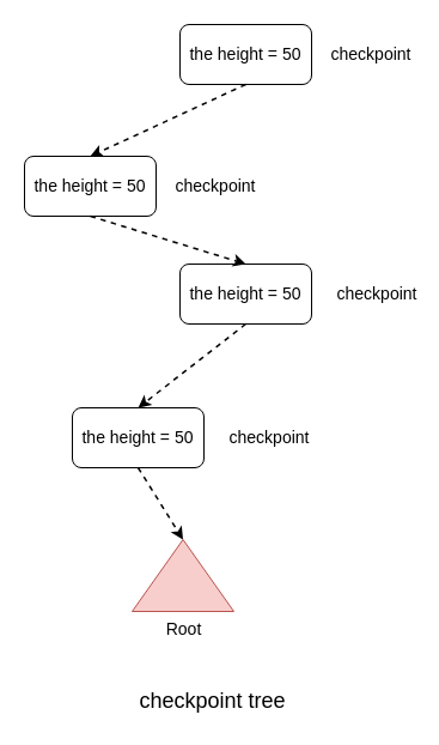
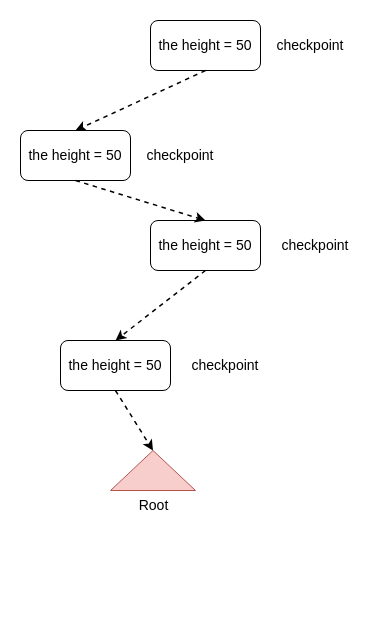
  <mxCell id="0" />
  <mxCell id="1" parent="0" />
  <mxCell id="2" value="&lt;font style=&quot;user-select: auto; font-size: 14px;&quot;&gt;the height = 50&lt;/font&gt;" style="rounded=1;whiteSpace=wrap;html=1;" vertex="1" parent="1"><mxGeometry x="60" y="340" width="110" height="50" as="geometry" /></mxCell>
  <mxCell id="3" value="&lt;font style=&quot;user-select: auto; font-size: 14px;&quot;&gt;the height = 50&lt;/font&gt;" style="rounded=1;whiteSpace=wrap;html=1;" vertex="1" parent="1"><mxGeometry x="150" y="220" width="110" height="50" as="geometry" /></mxCell>
  <mxCell id="4" value="&lt;font style=&quot;user-select: auto; font-size: 14px;&quot;&gt;the height = 50&lt;/font&gt;" style="rounded=1;whiteSpace=wrap;html=1;" vertex="1" parent="1"><mxGeometry x="20" y="130" width="110" height="50" as="geometry" /></mxCell>
  <mxCell id="5" value="&lt;font style=&quot;user-select: auto; font-size: 14px;&quot;&gt;the height = 50&lt;/font&gt;" style="rounded=1;whiteSpace=wrap;html=1;" vertex="1" parent="1"><mxGeometry x="150" y="20" width="110" height="50" as="geometry" /></mxCell>
- <mxCell id="6" value="Root" style="verticalLabelPosition=bottom;verticalAlign=top;html=1;shape=mxgraph.basic.acute_triangle;dx=0.5;fontSize=14;fillColor=#f8cecc;strokeColor=#b85450;" vertex="1" parent="1"><mxGeometry x="110" y="450" width="85" height="60" as="geometry" /></mxCell>
+ <mxCell id="6" value="Root" style="verticalLabelPosition=bottom;verticalAlign=top;html=1;shape=mxgraph.basic.acute_triangle;dx=0.5;fontSize=14;fillColor=#f8cecc;strokeColor=#b85450;" vertex="1" parent="1"><mxGeometry x="110" y="450" width="85" height="40" as="geometry" /></mxCell>
  <mxCell id="7" value="" style="endArrow=classic;html=1;rounded=0;fontSize=14;strokeWidth=1.5;entryX=0;entryY=0;entryDx=42.5;entryDy=0;dashed=1;entryPerimeter=0;exitX=0.5;exitY=1;exitDx=0;exitDy=0;" edge="1" parent="1" source="2" target="6"><mxGeometry width="50" height="50" relative="1" as="geometry"><mxPoint x="200" y="410" as="sourcePoint" /><mxPoint x="310" y="250" as="targetPoint" /></mxGeometry></mxCell>
  <mxCell id="8" value="" style="endArrow=classic;html=1;rounded=0;fontSize=14;strokeWidth=1.5;entryX=0.5;entryY=0;entryDx=0;entryDy=0;dashed=1;exitX=0.5;exitY=1;exitDx=0;exitDy=0;" edge="1" parent="1" source="3" target="2"><mxGeometry width="50" height="50" relative="1" as="geometry"><mxPoint x="125" y="390" as="sourcePoint" /><mxPoint x="162.5" y="460" as="targetPoint" /></mxGeometry></mxCell>
  <mxCell id="9" value="" style="endArrow=classic;html=1;rounded=0;fontSize=14;strokeWidth=1.5;entryX=0.5;entryY=0;entryDx=0;entryDy=0;dashed=1;exitX=0.5;exitY=1;exitDx=0;exitDy=0;" edge="1" parent="1" source="4" target="3"><mxGeometry width="50" height="50" relative="1" as="geometry"><mxPoint x="215" y="280" as="sourcePoint" /><mxPoint x="125" y="340" as="targetPoint" /></mxGeometry></mxCell>
  <mxCell id="10" value="" style="endArrow=classic;html=1;rounded=0;fontSize=14;strokeWidth=1.5;entryX=0.5;entryY=0;entryDx=0;entryDy=0;dashed=1;exitX=0.5;exitY=1;exitDx=0;exitDy=0;" edge="1" parent="1" source="5" target="4"><mxGeometry width="50" height="50" relative="1" as="geometry"><mxPoint x="65" y="190" as="sourcePoint" /><mxPoint x="215" y="230" as="targetPoint" /></mxGeometry></mxCell>
  <mxCell id="11" value="&lt;font style=&quot;user-select: auto; font-size: 14px;&quot;&gt;checkpoint&lt;/font&gt;" style="text;html=1;strokeColor=none;fillColor=none;align=center;verticalAlign=middle;whiteSpace=wrap;rounded=0;fontSize=14;" vertex="1" parent="1"><mxGeometry x="195" y="350" width="60" height="30" as="geometry" /></mxCell>
- <mxCell id="12" value="&lt;font style=&quot;user-select: auto; font-size: 18px;&quot;&gt;checkpoint tree&lt;/font&gt;" style="text;html=1;strokeColor=none;fillColor=none;align=center;verticalAlign=middle;whiteSpace=wrap;rounded=0;fontSize=14;" vertex="1" parent="1"><mxGeometry x="85" y="570" width="185" height="30" as="geometry" /></mxCell>
  <mxCell id="13" value="&lt;font style=&quot;user-select: auto; font-size: 14px;&quot;&gt;checkpoint&lt;/font&gt;" style="text;html=1;strokeColor=none;fillColor=none;align=center;verticalAlign=middle;whiteSpace=wrap;rounded=0;fontSize=14;" vertex="1" parent="1"><mxGeometry x="285" y="230" width="60" height="30" as="geometry" /></mxCell>
  <mxCell id="14" value="&lt;font style=&quot;user-select: auto; font-size: 14px;&quot;&gt;checkpoint&lt;/font&gt;" style="text;html=1;strokeColor=none;fillColor=none;align=center;verticalAlign=middle;whiteSpace=wrap;rounded=0;fontSize=14;" vertex="1" parent="1"><mxGeometry x="150" y="140" width="60" height="30" as="geometry" /></mxCell>
  <mxCell id="15" value="&lt;font style=&quot;user-select: auto; font-size: 14px;&quot;&gt;checkpoint&lt;/font&gt;" style="text;html=1;strokeColor=none;fillColor=none;align=center;verticalAlign=middle;whiteSpace=wrap;rounded=0;fontSize=14;" vertex="1" parent="1"><mxGeometry x="280" y="30" width="60" height="30" as="geometry" /></mxCell>
